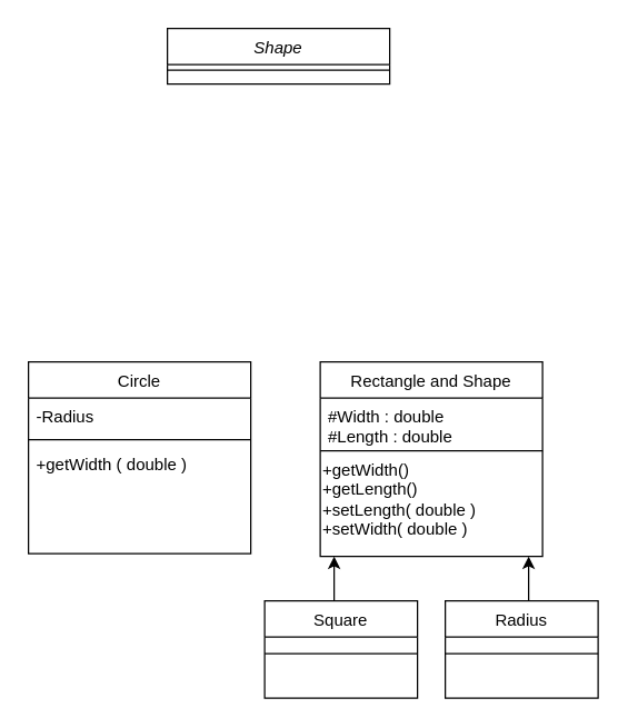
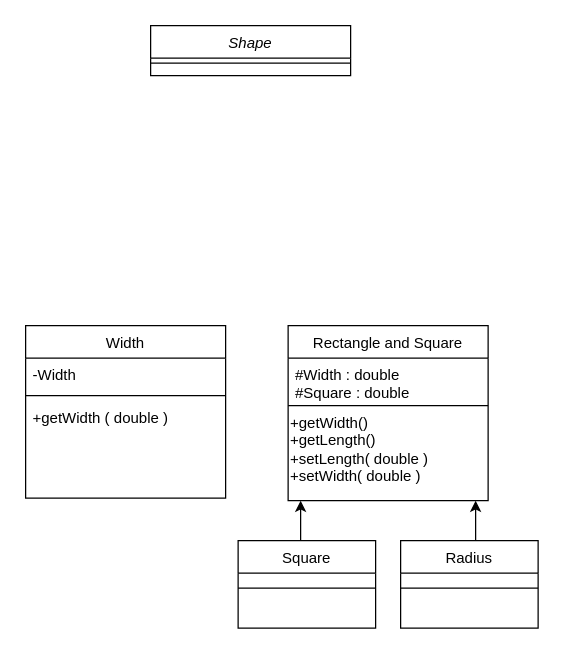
  <mxCell id="0" />
  <mxCell id="1" parent="0" />
  <mxCell id="2" value="Shape" parent="1" vertex="1" style="swimlane;fontStyle=2;align=center;verticalAlign=top;childLayout=stackLayout;horizontal=1;startSize=26;horizontalStack=0;resizeParent=1;resizeLast=0;collapsible=1;marginBottom=0;rounded=0;shadow=0;strokeWidth=1;"><mxGeometry height="40" width="160" as="geometry" y="20" x="120"><mxRectangle height="26" width="160" as="alternateBounds" y="140" x="230" /></mxGeometry></mxCell>
  <mxCell id="3" value="" parent="2" vertex="1" style="line;html=1;strokeWidth=1;align=left;verticalAlign=middle;spacingTop=-1;spacingLeft=3;spacingRight=3;rotatable=0;labelPosition=right;points=[];portConstraint=eastwest;"><mxGeometry height="8" width="160" as="geometry" y="26" /></mxCell>
- <mxCell id="4" value="Circle" parent="1" vertex="1" style="swimlane;fontStyle=0;align=center;verticalAlign=top;childLayout=stackLayout;horizontal=1;startSize=26;horizontalStack=0;resizeParent=1;resizeLast=0;collapsible=1;marginBottom=0;rounded=0;shadow=0;strokeWidth=1;"><mxGeometry height="138" width="160" as="geometry" y="260" x="20"><mxRectangle height="26" width="160" as="alternateBounds" y="380" x="130" /></mxGeometry></mxCell>
- <mxCell id="5" value="-Radius" parent="4" vertex="1" style="text;align=left;verticalAlign=top;spacingLeft=4;spacingRight=4;overflow=hidden;rotatable=0;points=[[0,0.5],[1,0.5]];portConstraint=eastwest;rounded=0;shadow=0;html=0;"><mxGeometry height="26" width="160" as="geometry" y="26" /></mxCell>
+ <mxCell id="4" value="Width" parent="1" vertex="1" style="swimlane;fontStyle=0;align=center;verticalAlign=top;childLayout=stackLayout;horizontal=1;startSize=26;horizontalStack=0;resizeParent=1;resizeLast=0;collapsible=1;marginBottom=0;rounded=0;shadow=0;strokeWidth=1;"><mxGeometry height="138" width="160" as="geometry" y="260" x="20"><mxRectangle height="26" width="160" as="alternateBounds" y="380" x="130" /></mxGeometry></mxCell>
+ <mxCell id="5" value="-Width" parent="4" vertex="1" style="text;align=left;verticalAlign=top;spacingLeft=4;spacingRight=4;overflow=hidden;rotatable=0;points=[[0,0.5],[1,0.5]];portConstraint=eastwest;rounded=0;shadow=0;html=0;"><mxGeometry height="26" width="160" as="geometry" y="26" /></mxCell>
  <mxCell id="6" value="" parent="4" vertex="1" style="line;html=1;strokeWidth=1;align=left;verticalAlign=middle;spacingTop=-1;spacingLeft=3;spacingRight=3;rotatable=0;labelPosition=right;points=[];portConstraint=eastwest;"><mxGeometry height="8" width="160" as="geometry" y="52" /></mxCell>
  <mxCell id="7" value="+getWidth ( double )&lt;br&gt;&lt;br&gt;+setRadius( double )" parent="4" vertex="1" style="text;align=left;verticalAlign=top;spacingLeft=4;spacingRight=4;overflow=hidden;rotatable=0;points=[[0,0.5],[1,0.5]];portConstraint=eastwest;html=1;"><mxGeometry height="26" width="160" as="geometry" y="60" /></mxCell>
- <mxCell id="8" value="Rectangle and Shape" parent="1" vertex="1" style="swimlane;fontStyle=0;align=center;verticalAlign=top;childLayout=stackLayout;horizontal=1;startSize=26;horizontalStack=0;resizeParent=1;resizeLast=0;collapsible=1;marginBottom=0;rounded=0;shadow=0;strokeWidth=1;"><mxGeometry height="140" width="160" as="geometry" y="260" x="230"><mxRectangle height="26" width="170" as="alternateBounds" y="380" x="340" /></mxGeometry></mxCell>
- <mxCell id="9" value="#Width : double &#10;#Length : double" parent="8" vertex="1" style="text;align=left;verticalAlign=top;spacingLeft=4;spacingRight=4;overflow=hidden;rotatable=0;points=[[0,0.5],[1,0.5]];portConstraint=eastwest;"><mxGeometry height="34" width="160" as="geometry" y="26" /></mxCell>
+ <mxCell id="8" value="Rectangle and Square" parent="1" vertex="1" style="swimlane;fontStyle=0;align=center;verticalAlign=top;childLayout=stackLayout;horizontal=1;startSize=26;horizontalStack=0;resizeParent=1;resizeLast=0;collapsible=1;marginBottom=0;rounded=0;shadow=0;strokeWidth=1;"><mxGeometry height="140" width="160" as="geometry" y="260" x="230"><mxRectangle height="26" width="170" as="alternateBounds" y="380" x="340" /></mxGeometry></mxCell>
+ <mxCell id="9" value="#Width : double &#10;#Square : double" parent="8" vertex="1" style="text;align=left;verticalAlign=top;spacingLeft=4;spacingRight=4;overflow=hidden;rotatable=0;points=[[0,0.5],[1,0.5]];portConstraint=eastwest;"><mxGeometry height="34" width="160" as="geometry" y="26" /></mxCell>
  <mxCell id="10" value="" parent="8" vertex="1" style="line;html=1;strokeWidth=1;align=left;verticalAlign=middle;spacingTop=-1;spacingLeft=3;spacingRight=3;rotatable=0;labelPosition=right;points=[];portConstraint=eastwest;"><mxGeometry height="8" width="160" as="geometry" y="60" /></mxCell>
  <mxCell id="11" value="&lt;div align=&quot;left&quot;&gt;+getWidth()&lt;br&gt;+getLength()&lt;/div&gt;&lt;div align=&quot;left&quot;&gt;+setLength( double )&lt;/div&gt;&lt;div align=&quot;left&quot;&gt;+setWidth( double )&lt;/div&gt;" parent="8" vertex="1" style="text;html=1;strokeColor=none;fillColor=none;align=left;verticalAlign=middle;whiteSpace=wrap;rounded=0;"><mxGeometry height="62" width="160" as="geometry" y="68" /></mxCell>
  <mxCell id="12" parent="1" style="edgeStyle=orthogonalEdgeStyle;rounded=0;orthogonalLoop=1;jettySize=auto;html=1;exitX=0.5;exitY=0;exitDx=0;exitDy=0;entryX=0.5;entryY=1;entryDx=0;entryDy=0;" edge="1" source="14"><mxGeometry as="geometry" relative="1"><mxPoint as="targetPoint" y="400" x="240" /></mxGeometry></mxCell>
  <mxCell id="13" parent="1" style="edgeStyle=orthogonalEdgeStyle;rounded=0;orthogonalLoop=1;jettySize=auto;html=1;exitX=0.5;exitY=0;exitDx=0;exitDy=0;entryX=0.5;entryY=1;entryDx=0;entryDy=0;" edge="1" source="16"><mxGeometry as="geometry" relative="1"><mxPoint as="targetPoint" y="400" x="380" /></mxGeometry></mxCell>
  <mxCell id="14" value="Square" parent="1" vertex="1" style="swimlane;fontStyle=0;align=center;verticalAlign=top;childLayout=stackLayout;horizontal=1;startSize=26;horizontalStack=0;resizeParent=1;resizeLast=0;collapsible=1;marginBottom=0;rounded=0;shadow=0;strokeWidth=1;"><mxGeometry height="70" width="110" as="geometry" y="432" x="190"><mxRectangle height="26" width="160" as="alternateBounds" y="380" x="130" /></mxGeometry></mxCell>
  <mxCell id="15" value="" parent="14" vertex="1" style="line;html=1;strokeWidth=1;align=left;verticalAlign=middle;spacingTop=-1;spacingLeft=3;spacingRight=3;rotatable=0;labelPosition=right;points=[];portConstraint=eastwest;"><mxGeometry height="24" width="110" as="geometry" y="26" /></mxCell>
  <mxCell id="16" value="Radius" parent="1" vertex="1" style="swimlane;fontStyle=0;align=center;verticalAlign=top;childLayout=stackLayout;horizontal=1;startSize=26;horizontalStack=0;resizeParent=1;resizeLast=0;collapsible=1;marginBottom=0;rounded=0;shadow=0;strokeWidth=1;"><mxGeometry height="70" width="110" as="geometry" y="432" x="320"><mxRectangle height="26" width="160" as="alternateBounds" y="380" x="130" /></mxGeometry></mxCell>
  <mxCell id="17" value="" parent="16" vertex="1" style="line;html=1;strokeWidth=1;align=left;verticalAlign=middle;spacingTop=-1;spacingLeft=3;spacingRight=3;rotatable=0;labelPosition=right;points=[];portConstraint=eastwest;"><mxGeometry height="24" width="110" as="geometry" y="26" /></mxCell>
